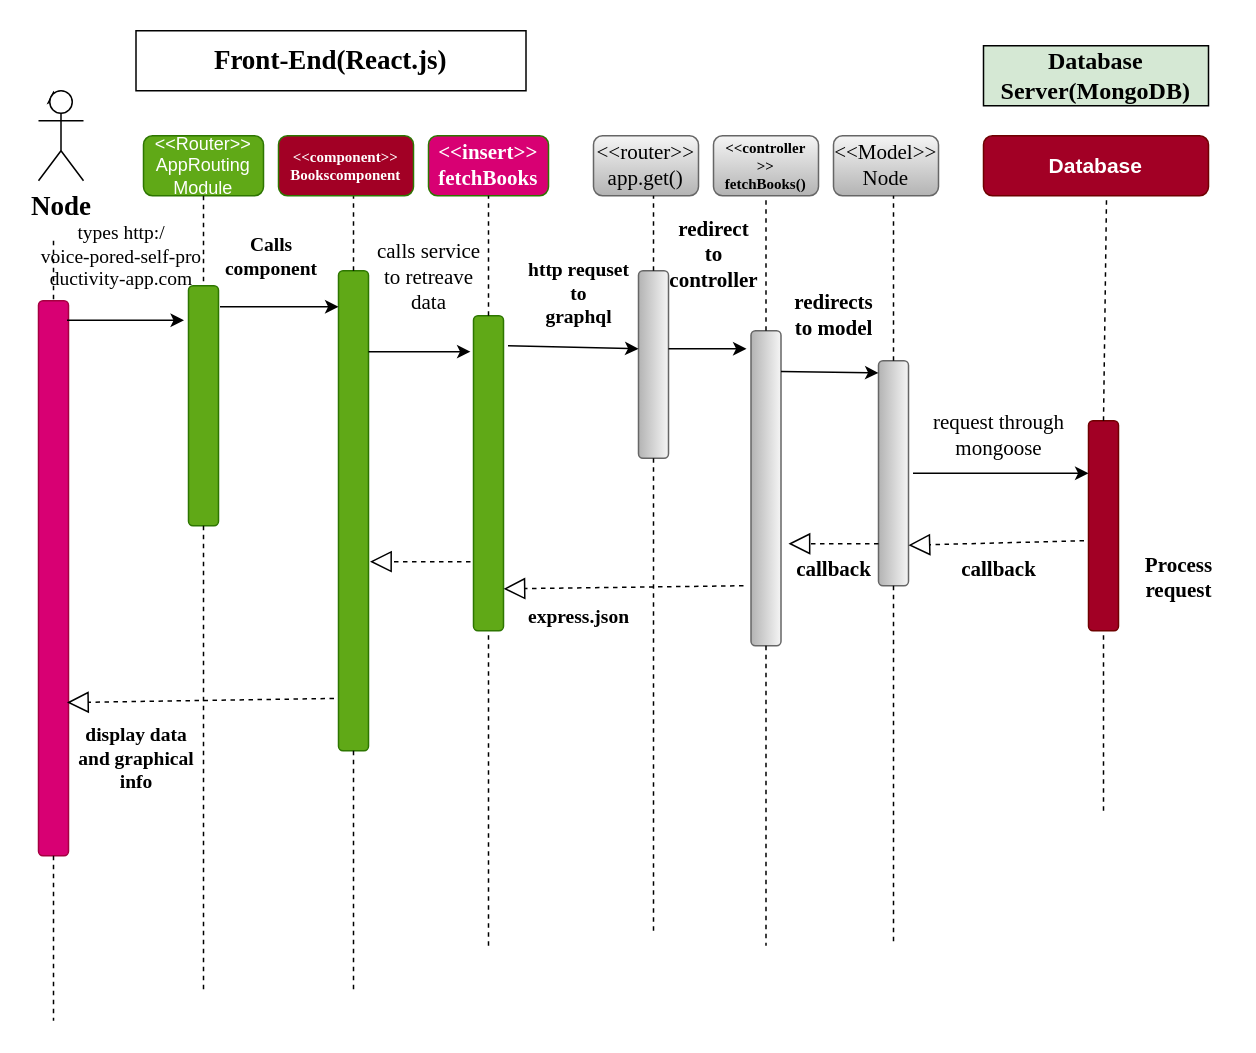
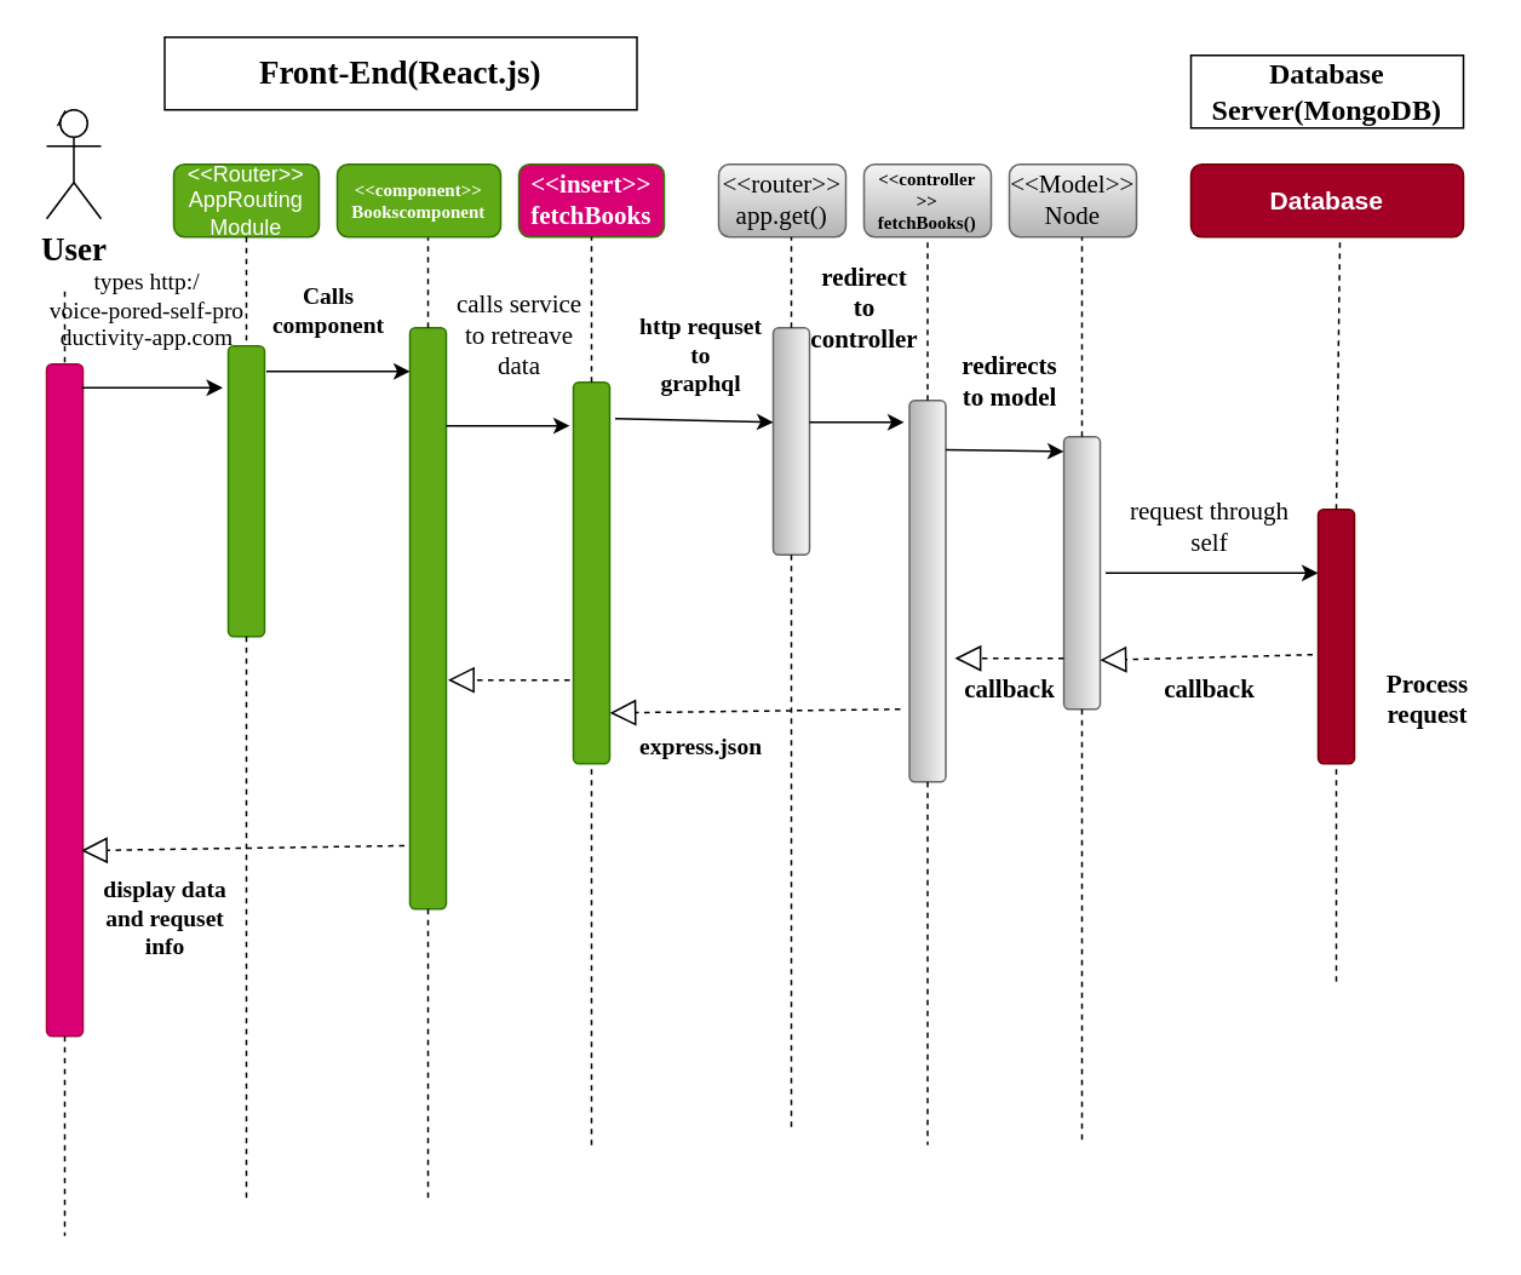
  <mxCell id="0" />
  <mxCell id="1" parent="0" />
  <mxCell id="2" style="edgeStyle=orthogonalEdgeStyle;rounded=0;orthogonalLoop=1;jettySize=auto;html=1;exitX=0.25;exitY=0.1;exitDx=0;exitDy=0;exitPerimeter=0;" edge="1" parent="1" source="3"><mxGeometry relative="1" as="geometry"><mxPoint x="35" y="60" as="targetPoint" /></mxGeometry></mxCell>
- <mxCell id="3" value="&lt;font face=&quot;Times New Roman&quot; size=&quot;1&quot;&gt;&lt;b style=&quot;font-size: 18px&quot;&gt;Node&lt;/b&gt;&lt;/font&gt;" style="shape=umlActor;verticalLabelPosition=bottom;verticalAlign=top;html=1;outlineConnect=0;" vertex="1" parent="1"><mxGeometry x="25" y="60" width="30" height="60" as="geometry" /></mxCell>
+ <mxCell id="3" value="&lt;font face=&quot;Times New Roman&quot; size=&quot;1&quot;&gt;&lt;b style=&quot;font-size: 18px&quot;&gt;User&lt;/b&gt;&lt;/font&gt;" style="shape=umlActor;verticalLabelPosition=bottom;verticalAlign=top;html=1;outlineConnect=0;" vertex="1" parent="1"><mxGeometry x="25" y="60" width="30" height="60" as="geometry" /></mxCell>
  <mxCell id="4" value="Front-End(React.js)" style="rounded=0;whiteSpace=wrap;html=1;fontFamily=Times New Roman;fontStyle=1;fontSize=18;" vertex="1" parent="1"><mxGeometry x="90" y="20" width="260" height="40" as="geometry" /></mxCell>
- <mxCell id="5" value="Database Server(MongoDB)" style="rounded=0;whiteSpace=wrap;html=1;fontFamily=Times New Roman;fontSize=16;fontStyle=1;fillColor=#d5e8d4;" vertex="1" parent="1"><mxGeometry x="655" y="30" width="150" height="40" as="geometry" /></mxCell>
+ <mxCell id="5" value="Database Server(MongoDB)" style="rounded=0;whiteSpace=wrap;html=1;fontFamily=Times New Roman;fontSize=16;fontStyle=1" vertex="1" parent="1"><mxGeometry x="655" y="30" width="150" height="40" as="geometry" /></mxCell>
  <mxCell id="6" value="&amp;lt;&amp;lt;Router&amp;gt;&amp;gt;&lt;br&gt;AppRouting&lt;br&gt;Module" style="rounded=1;whiteSpace=wrap;html=1;fillColor=#60a917;strokeColor=#2D7600;fontColor=#ffffff;" vertex="1" parent="1"><mxGeometry x="95" y="90" width="80" height="40" as="geometry" /></mxCell>
  <mxCell id="7" value="&amp;lt;&amp;lt;insert&amp;gt;&amp;gt;&lt;br&gt;fetchBooks" style="rounded=1;whiteSpace=wrap;html=1;fillColor=#d80073;strokeColor=#2D7600;fontColor=#ffffff;fontFamily=Times New Roman;fontSize=14;fontStyle=1;" vertex="1" parent="1"><mxGeometry x="285" y="90" width="80" height="40" as="geometry" /></mxCell>
  <mxCell id="8" value="&amp;lt;&amp;lt;router&amp;gt;&amp;gt;&lt;br&gt;app.get()" style="rounded=1;whiteSpace=wrap;html=1;gradientColor=#b3b3b3;fillColor=#f5f5f5;strokeColor=#666666;fontFamily=Times New Roman;fontSize=14;" vertex="1" parent="1"><mxGeometry x="395" y="90" width="70" height="40" as="geometry" /></mxCell>
  <mxCell id="9" value="&amp;lt;&amp;lt;controller&lt;br style=&quot;font-size: 10px;&quot;&gt;&amp;gt;&amp;gt;&lt;br style=&quot;font-size: 10px;&quot;&gt;fetchBooks()" style="rounded=1;whiteSpace=wrap;html=1;gradientColor=#b3b3b3;fillColor=#f5f5f5;strokeColor=#666666;fontSize=10;fontStyle=1;fontFamily=Times New Roman;" vertex="1" parent="1"><mxGeometry x="475" y="90" width="70" height="40" as="geometry" /></mxCell>
  <mxCell id="10" value="&amp;lt;&amp;lt;Model&amp;gt;&amp;gt;&lt;br&gt;Node" style="rounded=1;whiteSpace=wrap;html=1;gradientColor=#b3b3b3;fillColor=#f5f5f5;strokeColor=#666666;fontSize=14;fontFamily=Times New Roman;" vertex="1" parent="1"><mxGeometry x="555" y="90" width="70" height="40" as="geometry" /></mxCell>
  <mxCell id="11" value="Database" style="rounded=1;whiteSpace=wrap;html=1;fillColor=#a20025;strokeColor=#6F0000;fontColor=#ffffff;fontSize=14;fontStyle=1" vertex="1" parent="1"><mxGeometry x="655" y="90" width="150" height="40" as="geometry" /></mxCell>
  <mxCell id="12" value="" style="rounded=1;whiteSpace=wrap;html=1;direction=south;fillColor=#d80073;strokeColor=#A50040;fontColor=#ffffff;" vertex="1" parent="1"><mxGeometry x="25" y="200" width="20" height="370" as="geometry" /></mxCell>
  <mxCell id="13" value="" style="rounded=1;whiteSpace=wrap;html=1;direction=south;fillColor=#60a917;strokeColor=#2D7600;fontColor=#ffffff;" vertex="1" parent="1"><mxGeometry x="125" y="190" width="20" height="160" as="geometry" /></mxCell>
  <mxCell id="14" value="" style="rounded=1;whiteSpace=wrap;html=1;fontFamily=Times New Roman;fontSize=14;direction=south;fillColor=#a20025;strokeColor=#6F0000;fontColor=#ffffff;" vertex="1" parent="1"><mxGeometry x="725" y="280" width="20" height="140" as="geometry" /></mxCell>
  <mxCell id="15" value="" style="endArrow=none;dashed=1;html=1;fontFamily=Times New Roman;fontSize=14;exitX=0;exitY=0.5;exitDx=0;exitDy=0;" edge="1" parent="1" source="14"><mxGeometry width="50" height="50" relative="1" as="geometry"><mxPoint x="595" y="280" as="sourcePoint" /><mxPoint x="737" y="132" as="targetPoint" /></mxGeometry></mxCell>
  <mxCell id="16" value="" style="endArrow=none;dashed=1;html=1;fontFamily=Times New Roman;fontSize=14;entryX=1;entryY=0.5;entryDx=0;entryDy=0;" edge="1" parent="1" target="14"><mxGeometry width="50" height="50" relative="1" as="geometry"><mxPoint x="735" y="540" as="sourcePoint" /><mxPoint x="645" y="230" as="targetPoint" /></mxGeometry></mxCell>
  <mxCell id="17" value="&lt;b&gt;Process&lt;br&gt;request&lt;br&gt;&lt;/b&gt;" style="text;html=1;align=center;verticalAlign=middle;resizable=0;points=[];autosize=1;strokeColor=none;fillColor=none;fontSize=14;fontFamily=Times New Roman;" vertex="1" parent="1"><mxGeometry x="755" y="365" width="60" height="40" as="geometry" /></mxCell>
  <mxCell id="18" value="" style="rounded=1;whiteSpace=wrap;html=1;fontFamily=Times New Roman;fontSize=14;direction=south;gradientColor=#b3b3b3;fillColor=#f5f5f5;strokeColor=#666666;" vertex="1" parent="1"><mxGeometry x="585" y="240" width="20" height="150" as="geometry" /></mxCell>
  <mxCell id="19" value="" style="rounded=1;whiteSpace=wrap;html=1;fontFamily=Times New Roman;fontSize=14;direction=south;gradientColor=#b3b3b3;fillColor=#f5f5f5;strokeColor=#666666;" vertex="1" parent="1"><mxGeometry x="500" y="220" width="20" height="210" as="geometry" /></mxCell>
  <mxCell id="20" value="" style="rounded=1;whiteSpace=wrap;html=1;fontFamily=Times New Roman;fontSize=14;direction=south;gradientColor=#b3b3b3;fillColor=#f5f5f5;strokeColor=#666666;" vertex="1" parent="1"><mxGeometry x="425" y="180" width="20" height="125" as="geometry" /></mxCell>
  <mxCell id="21" value="" style="rounded=1;whiteSpace=wrap;html=1;fontFamily=Times New Roman;fontSize=14;direction=south;fillColor=#60a917;strokeColor=#2D7600;fontColor=#ffffff;" vertex="1" parent="1"><mxGeometry x="225" y="180" width="20" height="320" as="geometry" /></mxCell>
  <mxCell id="22" value="" style="rounded=1;whiteSpace=wrap;html=1;fontFamily=Times New Roman;fontSize=14;direction=south;fillColor=#60a917;strokeColor=#2D7600;fontColor=#ffffff;" vertex="1" parent="1"><mxGeometry x="315" y="210" width="20" height="210" as="geometry" /></mxCell>
  <mxCell id="23" value="" style="endArrow=none;dashed=1;html=1;fontFamily=Times New Roman;fontSize=14;exitX=0;exitY=0.5;exitDx=0;exitDy=0;" edge="1" parent="1" source="18"><mxGeometry width="50" height="50" relative="1" as="geometry"><mxPoint x="515" y="270" as="sourcePoint" /><mxPoint x="595" y="130" as="targetPoint" /></mxGeometry></mxCell>
  <mxCell id="24" value="" style="endArrow=none;dashed=1;html=1;fontFamily=Times New Roman;fontSize=14;exitX=1;exitY=0.5;exitDx=0;exitDy=0;" edge="1" parent="1" source="18"><mxGeometry width="50" height="50" relative="1" as="geometry"><mxPoint x="515" y="270" as="sourcePoint" /><mxPoint x="595" y="630" as="targetPoint" /></mxGeometry></mxCell>
  <mxCell id="25" value="" style="endArrow=none;dashed=1;html=1;fontFamily=Times New Roman;fontSize=14;entryX=0.5;entryY=1;entryDx=0;entryDy=0;exitX=0;exitY=0.5;exitDx=0;exitDy=0;" edge="1" parent="1" source="19" target="9"><mxGeometry width="50" height="50" relative="1" as="geometry"><mxPoint x="515" y="270" as="sourcePoint" /><mxPoint x="565" y="220" as="targetPoint" /></mxGeometry></mxCell>
  <mxCell id="26" value="" style="endArrow=none;dashed=1;html=1;fontFamily=Times New Roman;fontSize=14;exitX=1;exitY=0.5;exitDx=0;exitDy=0;" edge="1" parent="1" source="19"><mxGeometry width="50" height="50" relative="1" as="geometry"><mxPoint x="515" y="270" as="sourcePoint" /><mxPoint x="510" y="630" as="targetPoint" /></mxGeometry></mxCell>
  <mxCell id="27" value="" style="endArrow=classic;html=1;fontFamily=Times New Roman;fontSize=14;entryX=0.25;entryY=1;entryDx=0;entryDy=0;" edge="1" parent="1" target="14"><mxGeometry width="50" height="50" relative="1" as="geometry"><mxPoint x="608" y="315" as="sourcePoint" /><mxPoint x="565" y="190" as="targetPoint" /></mxGeometry></mxCell>
- <mxCell id="28" value="request through&lt;br&gt;mongoose" style="text;html=1;align=center;verticalAlign=middle;resizable=0;points=[];autosize=1;strokeColor=none;fillColor=none;fontSize=14;fontFamily=Times New Roman;" vertex="1" parent="1"><mxGeometry x="615" y="270" width="100" height="40" as="geometry" /></mxCell>
+ <mxCell id="28" value="request through&lt;br&gt;self" style="text;html=1;align=center;verticalAlign=middle;resizable=0;points=[];autosize=1;strokeColor=none;fillColor=none;fontSize=14;fontFamily=Times New Roman;" vertex="1" parent="1"><mxGeometry x="615" y="270" width="100" height="40" as="geometry" /></mxCell>
  <mxCell id="29" value="&lt;b&gt;callback&lt;/b&gt;" style="text;html=1;align=center;verticalAlign=middle;resizable=0;points=[];autosize=1;strokeColor=none;fillColor=none;fontSize=14;fontFamily=Times New Roman;" vertex="1" parent="1"><mxGeometry x="630" y="370" width="70" height="20" as="geometry" /></mxCell>
  <mxCell id="30" value="&lt;b&gt;redirects&lt;br&gt;to model&lt;br&gt;&lt;/b&gt;" style="text;html=1;align=center;verticalAlign=middle;resizable=0;points=[];autosize=1;strokeColor=none;fillColor=none;fontSize=14;fontFamily=Times New Roman;" vertex="1" parent="1"><mxGeometry x="520" y="190" width="70" height="40" as="geometry" /></mxCell>
  <mxCell id="31" value="" style="endArrow=classic;html=1;fontFamily=Times New Roman;fontSize=14;exitX=0.129;exitY=0;exitDx=0;exitDy=0;exitPerimeter=0;entryX=0.054;entryY=1;entryDx=0;entryDy=0;entryPerimeter=0;" edge="1" parent="1" source="19" target="18"><mxGeometry width="50" height="50" relative="1" as="geometry"><mxPoint x="515" y="220" as="sourcePoint" /><mxPoint x="575" y="247" as="targetPoint" /></mxGeometry></mxCell>
  <mxCell id="32" value="&lt;b&gt;callback&lt;/b&gt;" style="text;html=1;align=center;verticalAlign=middle;resizable=0;points=[];autosize=1;strokeColor=none;fillColor=none;fontSize=14;fontFamily=Times New Roman;" vertex="1" parent="1"><mxGeometry x="520" y="370" width="70" height="20" as="geometry" /></mxCell>
  <mxCell id="33" value="" style="endArrow=none;dashed=1;html=1;fontFamily=Times New Roman;fontSize=14;exitX=0;exitY=0.5;exitDx=0;exitDy=0;" edge="1" parent="1" source="20"><mxGeometry width="50" height="50" relative="1" as="geometry"><mxPoint x="515" y="220" as="sourcePoint" /><mxPoint x="435" y="130" as="targetPoint" /></mxGeometry></mxCell>
  <mxCell id="34" value="" style="endArrow=none;dashed=1;html=1;fontFamily=Times New Roman;fontSize=14;exitX=1;exitY=0.5;exitDx=0;exitDy=0;" edge="1" parent="1" source="20"><mxGeometry width="50" height="50" relative="1" as="geometry"><mxPoint x="435" y="310" as="sourcePoint" /><mxPoint x="435" y="620" as="targetPoint" /></mxGeometry></mxCell>
  <mxCell id="35" value="" style="endArrow=block;dashed=1;endFill=0;endSize=12;html=1;fontFamily=Times New Roman;fontSize=14;" edge="1" parent="1"><mxGeometry width="160" relative="1" as="geometry"><mxPoint x="722" y="360" as="sourcePoint" /><mxPoint x="605" y="363" as="targetPoint" /></mxGeometry></mxCell>
  <mxCell id="36" value="" style="endArrow=block;dashed=1;endFill=0;endSize=12;html=1;fontFamily=Times New Roman;fontSize=14;exitX=0.813;exitY=1;exitDx=0;exitDy=0;exitPerimeter=0;" edge="1" parent="1" source="18"><mxGeometry width="160" relative="1" as="geometry"><mxPoint x="465" y="200" as="sourcePoint" /><mxPoint x="525" y="362" as="targetPoint" /></mxGeometry></mxCell>
  <mxCell id="37" value="" style="endArrow=classic;html=1;fontFamily=Times New Roman;fontSize=14;" edge="1" parent="1"><mxGeometry width="50" height="50" relative="1" as="geometry"><mxPoint x="445" y="232" as="sourcePoint" /><mxPoint x="497" y="232" as="targetPoint" /></mxGeometry></mxCell>
  <mxCell id="38" value="redirect&lt;br&gt;to&lt;br&gt;controller&lt;br&gt;" style="text;html=1;align=center;verticalAlign=middle;resizable=0;points=[];autosize=1;strokeColor=none;fillColor=none;fontSize=14;fontFamily=Times New Roman;fontStyle=1" vertex="1" parent="1"><mxGeometry x="440" y="140" width="70" height="60" as="geometry" /></mxCell>
  <mxCell id="39" value="" style="endArrow=block;dashed=1;endFill=0;endSize=12;html=1;fontFamily=Times New Roman;fontSize=14;entryX=0.867;entryY=0;entryDx=0;entryDy=0;entryPerimeter=0;" edge="1" parent="1" target="22"><mxGeometry width="160" relative="1" as="geometry"><mxPoint x="495" y="390" as="sourcePoint" /><mxPoint x="625" y="370" as="targetPoint" /></mxGeometry></mxCell>
  <mxCell id="40" value="" style="endArrow=classic;html=1;fontFamily=Times New Roman;fontSize=14;" edge="1" parent="1"><mxGeometry width="50" height="50" relative="1" as="geometry"><mxPoint x="338" y="230" as="sourcePoint" /><mxPoint x="425" y="232" as="targetPoint" /></mxGeometry></mxCell>
  <mxCell id="41" value="" style="endArrow=classic;html=1;fontFamily=Times New Roman;fontSize=14;entryX=0.114;entryY=1.1;entryDx=0;entryDy=0;entryPerimeter=0;" edge="1" parent="1" target="22"><mxGeometry width="50" height="50" relative="1" as="geometry"><mxPoint x="245" y="234" as="sourcePoint" /><mxPoint x="325" y="340" as="targetPoint" /></mxGeometry></mxCell>
  <mxCell id="42" value="" style="endArrow=block;dashed=1;endFill=0;endSize=12;html=1;fontFamily=Times New Roman;fontSize=14;entryX=0.606;entryY=-0.05;entryDx=0;entryDy=0;entryPerimeter=0;" edge="1" parent="1" target="21"><mxGeometry width="160" relative="1" as="geometry"><mxPoint x="313" y="374" as="sourcePoint" /><mxPoint x="255" y="370" as="targetPoint" /></mxGeometry></mxCell>
  <mxCell id="43" value="" style="endArrow=none;dashed=1;html=1;fontFamily=Times New Roman;fontSize=14;entryX=0.5;entryY=1;entryDx=0;entryDy=0;" edge="1" parent="1" source="22" target="7"><mxGeometry width="50" height="50" relative="1" as="geometry"><mxPoint x="275" y="390" as="sourcePoint" /><mxPoint x="325" y="340" as="targetPoint" /></mxGeometry></mxCell>
  <mxCell id="44" value="" style="endArrow=none;dashed=1;html=1;fontFamily=Times New Roman;fontSize=14;entryX=1;entryY=0.5;entryDx=0;entryDy=0;" edge="1" parent="1" target="22"><mxGeometry width="50" height="50" relative="1" as="geometry"><mxPoint x="325" y="630" as="sourcePoint" /><mxPoint x="325" y="340" as="targetPoint" /></mxGeometry></mxCell>
  <mxCell id="45" value="" style="endArrow=none;dashed=1;html=1;fontFamily=Times New Roman;fontSize=14;entryX=0.5;entryY=1;entryDx=0;entryDy=0;exitX=0;exitY=0.5;exitDx=0;exitDy=0;" edge="1" parent="1" source="21"><mxGeometry width="50" height="50" relative="1" as="geometry"><mxPoint x="275" y="390" as="sourcePoint" /><mxPoint x="235" y="130" as="targetPoint" /></mxGeometry></mxCell>
  <mxCell id="46" value="" style="endArrow=none;dashed=1;html=1;fontFamily=Times New Roman;fontSize=14;exitX=1;exitY=0.5;exitDx=0;exitDy=0;" edge="1" parent="1" source="21"><mxGeometry width="50" height="50" relative="1" as="geometry"><mxPoint x="235" y="510" as="sourcePoint" /><mxPoint x="235" y="660" as="targetPoint" /></mxGeometry></mxCell>
  <mxCell id="47" value="" style="endArrow=none;dashed=1;html=1;fontFamily=Times New Roman;fontSize=14;exitX=0.5;exitY=1;exitDx=0;exitDy=0;entryX=0;entryY=0.5;entryDx=0;entryDy=0;" edge="1" parent="1" source="6" target="13"><mxGeometry width="50" height="50" relative="1" as="geometry"><mxPoint x="275" y="390" as="sourcePoint" /><mxPoint x="325" y="340" as="targetPoint" /></mxGeometry></mxCell>
  <mxCell id="48" value="" style="endArrow=none;dashed=1;html=1;fontFamily=Times New Roman;fontSize=14;exitX=1;exitY=0.5;exitDx=0;exitDy=0;" edge="1" parent="1" source="13"><mxGeometry width="50" height="50" relative="1" as="geometry"><mxPoint x="275" y="390" as="sourcePoint" /><mxPoint x="135" y="660" as="targetPoint" /></mxGeometry></mxCell>
  <mxCell id="49" value="" style="endArrow=none;dashed=1;html=1;fontFamily=Times New Roman;fontSize=17;entryX=0;entryY=0.5;entryDx=0;entryDy=0;" edge="1" parent="1" target="12"><mxGeometry width="50" height="50" relative="1" as="geometry"><mxPoint x="35" y="160" as="sourcePoint" /><mxPoint x="325" y="340" as="targetPoint" /></mxGeometry></mxCell>
  <mxCell id="50" value="" style="endArrow=none;dashed=1;html=1;fontFamily=Times New Roman;fontSize=17;exitX=1;exitY=0.5;exitDx=0;exitDy=0;" edge="1" parent="1" source="12"><mxGeometry width="50" height="50" relative="1" as="geometry"><mxPoint x="275" y="390" as="sourcePoint" /><mxPoint x="35" y="680" as="targetPoint" /></mxGeometry></mxCell>
  <mxCell id="51" value="" style="endArrow=classic;html=1;fontFamily=Times New Roman;fontSize=17;exitX=0.088;exitY=-0.05;exitDx=0;exitDy=0;exitPerimeter=0;" edge="1" parent="1" source="13"><mxGeometry width="50" height="50" relative="1" as="geometry"><mxPoint x="235" y="370" as="sourcePoint" /><mxPoint x="225" y="204" as="targetPoint" /></mxGeometry></mxCell>
  <mxCell id="52" value="" style="endArrow=classic;html=1;fontFamily=Times New Roman;fontSize=17;exitX=0.035;exitY=0.05;exitDx=0;exitDy=0;exitPerimeter=0;entryX=0.144;entryY=1.15;entryDx=0;entryDy=0;entryPerimeter=0;" edge="1" parent="1" source="12" target="13"><mxGeometry width="50" height="50" relative="1" as="geometry"><mxPoint x="235" y="370" as="sourcePoint" /><mxPoint x="125" y="210" as="targetPoint" /></mxGeometry></mxCell>
  <mxCell id="53" value="" style="endArrow=block;dashed=1;endFill=0;endSize=12;html=1;fontFamily=Times New Roman;fontSize=17;exitX=0.891;exitY=1.15;exitDx=0;exitDy=0;exitPerimeter=0;entryX=0.724;entryY=0.05;entryDx=0;entryDy=0;entryPerimeter=0;" edge="1" parent="1" source="21" target="12"><mxGeometry width="160" relative="1" as="geometry"><mxPoint x="175" y="350" as="sourcePoint" /><mxPoint x="335" y="350" as="targetPoint" /></mxGeometry></mxCell>
- <mxCell id="54" value="&lt;font size=&quot;1&quot;&gt;&amp;lt;&amp;lt;component&amp;gt;&amp;gt;&lt;br&gt;Bookscomponent&lt;br&gt;&lt;/font&gt;" style="rounded=1;whiteSpace=wrap;html=1;fontFamily=Times New Roman;fontSize=8;fillColor=#a20025;strokeColor=#2D7600;fontColor=#ffffff;fontStyle=1;" vertex="1" parent="1"><mxGeometry x="185" y="90" width="90" height="40" as="geometry" /></mxCell>
+ <mxCell id="54" value="&lt;font size=&quot;1&quot;&gt;&amp;lt;&amp;lt;component&amp;gt;&amp;gt;&lt;br&gt;Bookscomponent&lt;br&gt;&lt;/font&gt;" style="rounded=1;whiteSpace=wrap;html=1;fontFamily=Times New Roman;fontSize=8;fillColor=#60a917;strokeColor=#2D7600;fontColor=#ffffff;fontStyle=1" vertex="1" parent="1"><mxGeometry x="185" y="90" width="90" height="40" as="geometry" /></mxCell>
  <mxCell id="55" value="&lt;font style=&quot;font-size: 13px;&quot;&gt;&lt;b style=&quot;font-size: 13px;&quot;&gt;Calls &lt;br style=&quot;font-size: 13px;&quot;&gt;component&lt;/b&gt;&lt;/font&gt;" style="text;html=1;align=center;verticalAlign=middle;resizable=0;points=[];autosize=1;strokeColor=none;fillColor=none;fontSize=13;fontFamily=Times New Roman;" vertex="1" parent="1"><mxGeometry x="140" y="150" width="80" height="40" as="geometry" /></mxCell>
  <mxCell id="56" value="&lt;span style=&quot;font-size: 14px&quot;&gt;calls service&lt;br&gt;to retreave&lt;br&gt;data&lt;br&gt;&lt;/span&gt;" style="text;html=1;align=center;verticalAlign=middle;resizable=0;points=[];autosize=1;strokeColor=none;fillColor=none;fontSize=13;fontFamily=Times New Roman;" vertex="1" parent="1"><mxGeometry x="245" y="160" width="80" height="50" as="geometry" /></mxCell>
- <mxCell id="57" value="&lt;b&gt;display data&lt;br&gt;and graphical&lt;br&gt;info&lt;br&gt;&lt;/b&gt;" style="text;html=1;align=center;verticalAlign=middle;resizable=0;points=[];autosize=1;strokeColor=none;fillColor=none;fontSize=13;fontFamily=Times New Roman;" vertex="1" parent="1"><mxGeometry x="45" y="480" width="90" height="50" as="geometry" /></mxCell>
+ <mxCell id="57" value="&lt;b&gt;display data&lt;br&gt;and requset&lt;br&gt;info&lt;br&gt;&lt;/b&gt;" style="text;html=1;align=center;verticalAlign=middle;resizable=0;points=[];autosize=1;strokeColor=none;fillColor=none;fontSize=13;fontFamily=Times New Roman;" vertex="1" parent="1"><mxGeometry x="45" y="480" width="90" height="50" as="geometry" /></mxCell>
  <mxCell id="58" value="express.json" style="text;html=1;align=center;verticalAlign=middle;resizable=0;points=[];autosize=1;strokeColor=none;fillColor=none;fontSize=13;fontFamily=Times New Roman;fontStyle=1" vertex="1" parent="1"><mxGeometry x="345" y="400" width="80" height="20" as="geometry" /></mxCell>
  <mxCell id="59" value="&lt;b&gt;http requset&lt;br&gt;to&lt;br&gt;graphql&lt;br&gt;&lt;/b&gt;" style="text;html=1;align=center;verticalAlign=middle;resizable=0;points=[];autosize=1;strokeColor=none;fillColor=none;fontSize=13;fontFamily=Times New Roman;" vertex="1" parent="1"><mxGeometry x="345" y="170" width="80" height="50" as="geometry" /></mxCell>
  <mxCell id="60" value="types http:/&lt;br&gt;voice-pored-self-pro&lt;br&gt;ductivity-app.com" style="text;html=1;align=center;verticalAlign=middle;resizable=0;points=[];autosize=1;strokeColor=none;fillColor=none;fontSize=13;fontFamily=Times New Roman;" vertex="1" parent="1"><mxGeometry x="20" y="145" width="120" height="50" as="geometry" /></mxCell>
